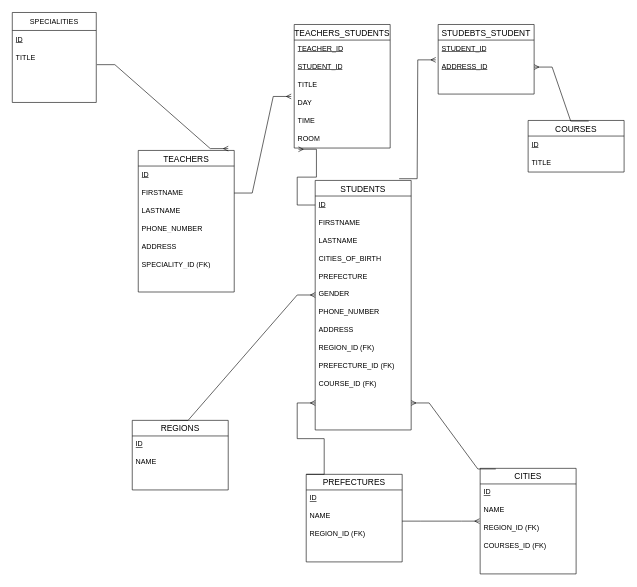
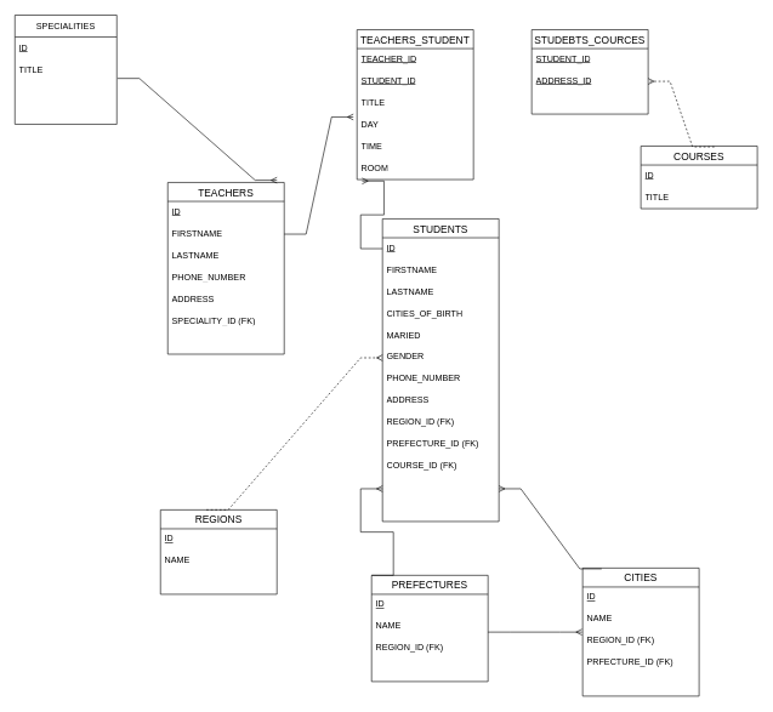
  <mxCell id="0" />
  <mxCell id="1" parent="0" />
  <mxCell id="2" value="SPECIALITIES" style="swimlane;fontStyle=0;childLayout=stackLayout;horizontal=1;startSize=30;horizontalStack=0;resizeParent=1;resizeParentMax=0;resizeLast=0;collapsible=1;marginBottom=0;whiteSpace=wrap;html=1;" vertex="1" parent="1"><mxGeometry x="20" y="20" width="140" height="150" as="geometry" /></mxCell>
  <mxCell id="3" value="&lt;u&gt;ID&lt;/u&gt;" style="text;strokeColor=none;fillColor=none;align=left;verticalAlign=middle;spacingLeft=4;spacingRight=4;overflow=hidden;points=[[0,0.5],[1,0.5]];portConstraint=eastwest;rotatable=0;whiteSpace=wrap;html=1;" vertex="1" parent="2"><mxGeometry y="30" width="140" height="30" as="geometry" /></mxCell>
  <mxCell id="4" value="TITLE" style="text;strokeColor=none;fillColor=none;align=left;verticalAlign=middle;spacingLeft=4;spacingRight=4;overflow=hidden;points=[[0,0.5],[1,0.5]];portConstraint=eastwest;rotatable=0;whiteSpace=wrap;html=1;" vertex="1" parent="2"><mxGeometry y="60" width="140" height="30" as="geometry" /></mxCell>
  <mxCell id="5" style="text;strokeColor=none;fillColor=none;align=left;verticalAlign=middle;spacingLeft=4;spacingRight=4;overflow=hidden;points=[[0,0.5],[1,0.5]];portConstraint=eastwest;rotatable=0;whiteSpace=wrap;html=1;" vertex="1" parent="2"><mxGeometry y="90" width="140" height="30" as="geometry" /></mxCell>
  <mxCell id="6" style="text;strokeColor=none;fillColor=none;align=left;verticalAlign=middle;spacingLeft=4;spacingRight=4;overflow=hidden;points=[[0,0.5],[1,0.5]];portConstraint=eastwest;rotatable=0;whiteSpace=wrap;html=1;" vertex="1" parent="2"><mxGeometry y="120" width="140" height="30" as="geometry" /></mxCell>
  <mxCell id="7" value="TEACHERS" style="swimlane;fontStyle=0;childLayout=stackLayout;horizontal=1;startSize=26;horizontalStack=0;resizeParent=1;resizeParentMax=0;resizeLast=0;collapsible=1;marginBottom=0;align=center;fontSize=14;" vertex="1" parent="1"><mxGeometry x="230" y="250" width="160" height="236" as="geometry" /></mxCell>
  <mxCell id="8" value="&lt;u&gt;ID&lt;/u&gt;" style="text;strokeColor=none;fillColor=none;spacingLeft=4;spacingRight=4;overflow=hidden;rotatable=0;points=[[0,0.5],[1,0.5]];portConstraint=eastwest;fontSize=12;whiteSpace=wrap;html=1;" vertex="1" parent="7"><mxGeometry y="26" width="160" height="30" as="geometry" /></mxCell>
  <mxCell id="9" value="FIRSTNAME" style="text;strokeColor=none;fillColor=none;spacingLeft=4;spacingRight=4;overflow=hidden;rotatable=0;points=[[0,0.5],[1,0.5]];portConstraint=eastwest;fontSize=12;whiteSpace=wrap;html=1;" vertex="1" parent="7"><mxGeometry y="56" width="160" height="30" as="geometry" /></mxCell>
  <mxCell id="10" value="LASTNAME" style="text;strokeColor=none;fillColor=none;spacingLeft=4;spacingRight=4;overflow=hidden;rotatable=0;points=[[0,0.5],[1,0.5]];portConstraint=eastwest;fontSize=12;whiteSpace=wrap;html=1;" vertex="1" parent="7"><mxGeometry y="86" width="160" height="30" as="geometry" /></mxCell>
  <mxCell id="11" value="PHONE_NUMBER" style="text;strokeColor=none;fillColor=none;spacingLeft=4;spacingRight=4;overflow=hidden;rotatable=0;points=[[0,0.5],[1,0.5]];portConstraint=eastwest;fontSize=12;whiteSpace=wrap;html=1;" vertex="1" parent="7"><mxGeometry y="116" width="160" height="30" as="geometry" /></mxCell>
  <mxCell id="12" value="ADDRESS" style="text;strokeColor=none;fillColor=none;spacingLeft=4;spacingRight=4;overflow=hidden;rotatable=0;points=[[0,0.5],[1,0.5]];portConstraint=eastwest;fontSize=12;whiteSpace=wrap;html=1;" vertex="1" parent="7"><mxGeometry y="146" width="160" height="30" as="geometry" /></mxCell>
  <mxCell id="13" value="SPECIALITY_ID (FK)" style="text;strokeColor=none;fillColor=none;spacingLeft=4;spacingRight=4;overflow=hidden;rotatable=0;points=[[0,0.5],[1,0.5]];portConstraint=eastwest;fontSize=12;whiteSpace=wrap;html=1;" vertex="1" parent="7"><mxGeometry y="176" width="160" height="30" as="geometry" /></mxCell>
  <mxCell id="14" style="text;strokeColor=none;fillColor=none;spacingLeft=4;spacingRight=4;overflow=hidden;rotatable=0;points=[[0,0.5],[1,0.5]];portConstraint=eastwest;fontSize=12;whiteSpace=wrap;html=1;" vertex="1" parent="7"><mxGeometry y="206" width="160" height="30" as="geometry" /></mxCell>
- <mxCell id="15" value="TEACHERS_STUDENTS" style="swimlane;fontStyle=0;childLayout=stackLayout;horizontal=1;startSize=26;horizontalStack=0;resizeParent=1;resizeParentMax=0;resizeLast=0;collapsible=1;marginBottom=0;align=center;fontSize=14;" vertex="1" parent="1"><mxGeometry x="490" y="40" width="160" height="206" as="geometry" /></mxCell>
+ <mxCell id="15" value="TEACHERS_STUDENT" style="swimlane;fontStyle=0;childLayout=stackLayout;horizontal=1;startSize=26;horizontalStack=0;resizeParent=1;resizeParentMax=0;resizeLast=0;collapsible=1;marginBottom=0;align=center;fontSize=14;" vertex="1" parent="1"><mxGeometry x="490" y="40" width="160" height="206" as="geometry" /></mxCell>
  <mxCell id="16" value="&lt;u&gt;TEACHER_ID&lt;/u&gt;" style="text;strokeColor=none;fillColor=none;spacingLeft=4;spacingRight=4;overflow=hidden;rotatable=0;points=[[0,0.5],[1,0.5]];portConstraint=eastwest;fontSize=12;whiteSpace=wrap;html=1;" vertex="1" parent="15"><mxGeometry y="26" width="160" height="30" as="geometry" /></mxCell>
  <mxCell id="17" value="&lt;u&gt;STUDENT_ID&lt;/u&gt;" style="text;strokeColor=none;fillColor=none;spacingLeft=4;spacingRight=4;overflow=hidden;rotatable=0;points=[[0,0.5],[1,0.5]];portConstraint=eastwest;fontSize=12;whiteSpace=wrap;html=1;" vertex="1" parent="15"><mxGeometry y="56" width="160" height="30" as="geometry" /></mxCell>
  <mxCell id="18" value="TITLE" style="text;strokeColor=none;fillColor=none;spacingLeft=4;spacingRight=4;overflow=hidden;rotatable=0;points=[[0,0.5],[1,0.5]];portConstraint=eastwest;fontSize=12;whiteSpace=wrap;html=1;" vertex="1" parent="15"><mxGeometry y="86" width="160" height="30" as="geometry" /></mxCell>
  <mxCell id="19" value="DAY" style="text;strokeColor=none;fillColor=none;spacingLeft=4;spacingRight=4;overflow=hidden;rotatable=0;points=[[0,0.5],[1,0.5]];portConstraint=eastwest;fontSize=12;whiteSpace=wrap;html=1;" vertex="1" parent="15"><mxGeometry y="116" width="160" height="30" as="geometry" /></mxCell>
  <mxCell id="20" value="TIME" style="text;strokeColor=none;fillColor=none;spacingLeft=4;spacingRight=4;overflow=hidden;rotatable=0;points=[[0,0.5],[1,0.5]];portConstraint=eastwest;fontSize=12;whiteSpace=wrap;html=1;" vertex="1" parent="15"><mxGeometry y="146" width="160" height="30" as="geometry" /></mxCell>
  <mxCell id="21" value="ROOM" style="text;strokeColor=none;fillColor=none;spacingLeft=4;spacingRight=4;overflow=hidden;rotatable=0;points=[[0,0.5],[1,0.5]];portConstraint=eastwest;fontSize=12;whiteSpace=wrap;html=1;" vertex="1" parent="15"><mxGeometry y="176" width="160" height="30" as="geometry" /></mxCell>
  <mxCell id="22" value="STUDENTS" style="swimlane;fontStyle=0;childLayout=stackLayout;horizontal=1;startSize=26;horizontalStack=0;resizeParent=1;resizeParentMax=0;resizeLast=0;collapsible=1;marginBottom=0;align=center;fontSize=14;" vertex="1" parent="1"><mxGeometry x="525" y="300" width="160" height="416" as="geometry" /></mxCell>
  <mxCell id="23" value="&lt;u&gt;ID&lt;/u&gt;" style="text;strokeColor=none;fillColor=none;spacingLeft=4;spacingRight=4;overflow=hidden;rotatable=0;points=[[0,0.5],[1,0.5]];portConstraint=eastwest;fontSize=12;whiteSpace=wrap;html=1;" vertex="1" parent="22"><mxGeometry y="26" width="160" height="30" as="geometry" /></mxCell>
  <mxCell id="24" value="FIRSTNAME" style="text;strokeColor=none;fillColor=none;spacingLeft=4;spacingRight=4;overflow=hidden;rotatable=0;points=[[0,0.5],[1,0.5]];portConstraint=eastwest;fontSize=12;whiteSpace=wrap;html=1;" vertex="1" parent="22"><mxGeometry y="56" width="160" height="30" as="geometry" /></mxCell>
  <mxCell id="25" value="LASTNAME" style="text;strokeColor=none;fillColor=none;spacingLeft=4;spacingRight=4;overflow=hidden;rotatable=0;points=[[0,0.5],[1,0.5]];portConstraint=eastwest;fontSize=12;whiteSpace=wrap;html=1;" vertex="1" parent="22"><mxGeometry y="86" width="160" height="30" as="geometry" /></mxCell>
  <mxCell id="26" value="CITIES_OF_BIRTH&lt;br&gt;&lt;br&gt;" style="text;strokeColor=none;fillColor=none;spacingLeft=4;spacingRight=4;overflow=hidden;rotatable=0;points=[[0,0.5],[1,0.5]];portConstraint=eastwest;fontSize=12;whiteSpace=wrap;html=1;" vertex="1" parent="22"><mxGeometry y="116" width="160" height="30" as="geometry" /></mxCell>
- <mxCell id="27" value="PREFECTURE" style="text;strokeColor=none;fillColor=none;spacingLeft=4;spacingRight=4;overflow=hidden;rotatable=0;points=[[0,0.5],[1,0.5]];portConstraint=eastwest;fontSize=12;whiteSpace=wrap;html=1;" vertex="1" parent="22"><mxGeometry y="146" width="160" height="30" as="geometry" /></mxCell>
+ <mxCell id="27" value="MARIED" style="text;strokeColor=none;fillColor=none;spacingLeft=4;spacingRight=4;overflow=hidden;rotatable=0;points=[[0,0.5],[1,0.5]];portConstraint=eastwest;fontSize=12;whiteSpace=wrap;html=1;" vertex="1" parent="22"><mxGeometry y="146" width="160" height="30" as="geometry" /></mxCell>
  <mxCell id="28" value="GENDER&lt;span style=&quot;white-space: pre;&quot;&gt;&#09;&lt;/span&gt;" style="text;strokeColor=none;fillColor=none;spacingLeft=4;spacingRight=4;overflow=hidden;rotatable=0;points=[[0,0.5],[1,0.5]];portConstraint=eastwest;fontSize=12;whiteSpace=wrap;html=1;" vertex="1" parent="22"><mxGeometry y="176" width="160" height="30" as="geometry" /></mxCell>
  <mxCell id="29" value="PHONE_NUMBER" style="text;strokeColor=none;fillColor=none;spacingLeft=4;spacingRight=4;overflow=hidden;rotatable=0;points=[[0,0.5],[1,0.5]];portConstraint=eastwest;fontSize=12;whiteSpace=wrap;html=1;" vertex="1" parent="22"><mxGeometry y="206" width="160" height="30" as="geometry" /></mxCell>
  <mxCell id="30" value="ADDRESS" style="text;strokeColor=none;fillColor=none;spacingLeft=4;spacingRight=4;overflow=hidden;rotatable=0;points=[[0,0.5],[1,0.5]];portConstraint=eastwest;fontSize=12;whiteSpace=wrap;html=1;" vertex="1" parent="22"><mxGeometry y="236" width="160" height="30" as="geometry" /></mxCell>
  <mxCell id="31" value="REGION_ID (FK)" style="text;strokeColor=none;fillColor=none;spacingLeft=4;spacingRight=4;overflow=hidden;rotatable=0;points=[[0,0.5],[1,0.5]];portConstraint=eastwest;fontSize=12;whiteSpace=wrap;html=1;" vertex="1" parent="22"><mxGeometry y="266" width="160" height="30" as="geometry" /></mxCell>
  <mxCell id="32" value="PREFECTURE_ID (FK)" style="text;strokeColor=none;fillColor=none;spacingLeft=4;spacingRight=4;overflow=hidden;rotatable=0;points=[[0,0.5],[1,0.5]];portConstraint=eastwest;fontSize=12;whiteSpace=wrap;html=1;" vertex="1" parent="22"><mxGeometry y="296" width="160" height="30" as="geometry" /></mxCell>
  <mxCell id="33" value="COURSE_ID (FK)" style="text;strokeColor=none;fillColor=none;spacingLeft=4;spacingRight=4;overflow=hidden;rotatable=0;points=[[0,0.5],[1,0.5]];portConstraint=eastwest;fontSize=12;whiteSpace=wrap;html=1;" vertex="1" parent="22"><mxGeometry y="326" width="160" height="30" as="geometry" /></mxCell>
  <mxCell id="34" style="text;strokeColor=none;fillColor=none;spacingLeft=4;spacingRight=4;overflow=hidden;rotatable=0;points=[[0,0.5],[1,0.5]];portConstraint=eastwest;fontSize=12;whiteSpace=wrap;html=1;" vertex="1" parent="22"><mxGeometry y="356" width="160" height="30" as="geometry" /></mxCell>
  <mxCell id="35" style="text;strokeColor=none;fillColor=none;spacingLeft=4;spacingRight=4;overflow=hidden;rotatable=0;points=[[0,0.5],[1,0.5]];portConstraint=eastwest;fontSize=12;whiteSpace=wrap;html=1;" vertex="1" parent="22"><mxGeometry y="386" width="160" height="30" as="geometry" /></mxCell>
- <mxCell id="36" value="STUDEBTS_STUDENT" style="swimlane;fontStyle=0;childLayout=stackLayout;horizontal=1;startSize=26;horizontalStack=0;resizeParent=1;resizeParentMax=0;resizeLast=0;collapsible=1;marginBottom=0;align=center;fontSize=14;" vertex="1" parent="1"><mxGeometry x="730" y="40" width="160" height="116" as="geometry" /></mxCell>
+ <mxCell id="36" value="STUDEBTS_COURCES" style="swimlane;fontStyle=0;childLayout=stackLayout;horizontal=1;startSize=26;horizontalStack=0;resizeParent=1;resizeParentMax=0;resizeLast=0;collapsible=1;marginBottom=0;align=center;fontSize=14;" vertex="1" parent="1"><mxGeometry x="730" y="40" width="160" height="116" as="geometry" /></mxCell>
  <mxCell id="37" value="&lt;u&gt;STUDENT_ID&lt;/u&gt;" style="text;strokeColor=none;fillColor=none;spacingLeft=4;spacingRight=4;overflow=hidden;rotatable=0;points=[[0,0.5],[1,0.5]];portConstraint=eastwest;fontSize=12;whiteSpace=wrap;html=1;" vertex="1" parent="36"><mxGeometry y="26" width="160" height="30" as="geometry" /></mxCell>
  <mxCell id="38" value="&lt;u&gt;ADDRESS_ID&lt;/u&gt;" style="text;strokeColor=none;fillColor=none;spacingLeft=4;spacingRight=4;overflow=hidden;rotatable=0;points=[[0,0.5],[1,0.5]];portConstraint=eastwest;fontSize=12;whiteSpace=wrap;html=1;" vertex="1" parent="36"><mxGeometry y="56" width="160" height="30" as="geometry" /></mxCell>
  <mxCell id="39" style="text;strokeColor=none;fillColor=none;spacingLeft=4;spacingRight=4;overflow=hidden;rotatable=0;points=[[0,0.5],[1,0.5]];portConstraint=eastwest;fontSize=12;whiteSpace=wrap;html=1;" vertex="1" parent="36"><mxGeometry y="86" width="160" height="30" as="geometry" /></mxCell>
  <mxCell id="40" value="COURSES" style="swimlane;fontStyle=0;childLayout=stackLayout;horizontal=1;startSize=26;horizontalStack=0;resizeParent=1;resizeParentMax=0;resizeLast=0;collapsible=1;marginBottom=0;align=center;fontSize=14;" vertex="1" parent="1"><mxGeometry x="880" y="200" width="160" height="86" as="geometry" /></mxCell>
  <mxCell id="41" value="&lt;u&gt;ID&lt;/u&gt;" style="text;strokeColor=none;fillColor=none;spacingLeft=4;spacingRight=4;overflow=hidden;rotatable=0;points=[[0,0.5],[1,0.5]];portConstraint=eastwest;fontSize=12;whiteSpace=wrap;html=1;" vertex="1" parent="40"><mxGeometry y="26" width="160" height="30" as="geometry" /></mxCell>
  <mxCell id="42" value="TITLE" style="text;strokeColor=none;fillColor=none;spacingLeft=4;spacingRight=4;overflow=hidden;rotatable=0;points=[[0,0.5],[1,0.5]];portConstraint=eastwest;fontSize=12;whiteSpace=wrap;html=1;" vertex="1" parent="40"><mxGeometry y="56" width="160" height="30" as="geometry" /></mxCell>
  <mxCell id="43" value="CITIES" style="swimlane;fontStyle=0;childLayout=stackLayout;horizontal=1;startSize=26;horizontalStack=0;resizeParent=1;resizeParentMax=0;resizeLast=0;collapsible=1;marginBottom=0;align=center;fontSize=14;" vertex="1" parent="1"><mxGeometry x="800" y="780" width="160" height="176" as="geometry" /></mxCell>
  <mxCell id="44" value="&lt;u&gt;ID&lt;/u&gt;" style="text;strokeColor=none;fillColor=none;spacingLeft=4;spacingRight=4;overflow=hidden;rotatable=0;points=[[0,0.5],[1,0.5]];portConstraint=eastwest;fontSize=12;whiteSpace=wrap;html=1;" vertex="1" parent="43"><mxGeometry y="26" width="160" height="30" as="geometry" /></mxCell>
  <mxCell id="45" value="NAME" style="text;strokeColor=none;fillColor=none;spacingLeft=4;spacingRight=4;overflow=hidden;rotatable=0;points=[[0,0.5],[1,0.5]];portConstraint=eastwest;fontSize=12;whiteSpace=wrap;html=1;" vertex="1" parent="43"><mxGeometry y="56" width="160" height="30" as="geometry" /></mxCell>
  <mxCell id="46" value="REGION_ID (FK)" style="text;strokeColor=none;fillColor=none;spacingLeft=4;spacingRight=4;overflow=hidden;rotatable=0;points=[[0,0.5],[1,0.5]];portConstraint=eastwest;fontSize=12;whiteSpace=wrap;html=1;" vertex="1" parent="43"><mxGeometry y="86" width="160" height="30" as="geometry" /></mxCell>
- <mxCell id="47" value="COURSES_ID (FK)" style="text;strokeColor=none;fillColor=none;spacingLeft=4;spacingRight=4;overflow=hidden;rotatable=0;points=[[0,0.5],[1,0.5]];portConstraint=eastwest;fontSize=12;whiteSpace=wrap;html=1;" vertex="1" parent="43"><mxGeometry y="116" width="160" height="30" as="geometry" /></mxCell>
+ <mxCell id="47" value="PRFECTURE_ID (FK)" style="text;strokeColor=none;fillColor=none;spacingLeft=4;spacingRight=4;overflow=hidden;rotatable=0;points=[[0,0.5],[1,0.5]];portConstraint=eastwest;fontSize=12;whiteSpace=wrap;html=1;" vertex="1" parent="43"><mxGeometry y="116" width="160" height="30" as="geometry" /></mxCell>
  <mxCell id="48" style="text;strokeColor=none;fillColor=none;spacingLeft=4;spacingRight=4;overflow=hidden;rotatable=0;points=[[0,0.5],[1,0.5]];portConstraint=eastwest;fontSize=12;whiteSpace=wrap;html=1;" vertex="1" parent="43"><mxGeometry y="146" width="160" height="30" as="geometry" /></mxCell>
  <mxCell id="49" value="PREFECTURES" style="swimlane;fontStyle=0;childLayout=stackLayout;horizontal=1;startSize=26;horizontalStack=0;resizeParent=1;resizeParentMax=0;resizeLast=0;collapsible=1;marginBottom=0;align=center;fontSize=14;" vertex="1" parent="1"><mxGeometry x="510" y="790" width="160" height="146" as="geometry" /></mxCell>
  <mxCell id="50" value="&lt;u&gt;ID&lt;/u&gt;" style="text;strokeColor=none;fillColor=none;spacingLeft=4;spacingRight=4;overflow=hidden;rotatable=0;points=[[0,0.5],[1,0.5]];portConstraint=eastwest;fontSize=12;whiteSpace=wrap;html=1;" vertex="1" parent="49"><mxGeometry y="26" width="160" height="30" as="geometry" /></mxCell>
  <mxCell id="51" value="NAME" style="text;strokeColor=none;fillColor=none;spacingLeft=4;spacingRight=4;overflow=hidden;rotatable=0;points=[[0,0.5],[1,0.5]];portConstraint=eastwest;fontSize=12;whiteSpace=wrap;html=1;" vertex="1" parent="49"><mxGeometry y="56" width="160" height="30" as="geometry" /></mxCell>
  <mxCell id="52" value="REGION_ID (FK)" style="text;strokeColor=none;fillColor=none;spacingLeft=4;spacingRight=4;overflow=hidden;rotatable=0;points=[[0,0.5],[1,0.5]];portConstraint=eastwest;fontSize=12;whiteSpace=wrap;html=1;" vertex="1" parent="49"><mxGeometry y="86" width="160" height="30" as="geometry" /></mxCell>
  <mxCell id="53" style="text;strokeColor=none;fillColor=none;spacingLeft=4;spacingRight=4;overflow=hidden;rotatable=0;points=[[0,0.5],[1,0.5]];portConstraint=eastwest;fontSize=12;whiteSpace=wrap;html=1;" vertex="1" parent="49"><mxGeometry y="116" width="160" height="30" as="geometry" /></mxCell>
  <mxCell id="54" value="REGIONS" style="swimlane;fontStyle=0;childLayout=stackLayout;horizontal=1;startSize=26;horizontalStack=0;resizeParent=1;resizeParentMax=0;resizeLast=0;collapsible=1;marginBottom=0;align=center;fontSize=14;" vertex="1" parent="1"><mxGeometry x="220" y="700" width="160" height="116" as="geometry" /></mxCell>
  <mxCell id="55" value="&lt;u&gt;ID&lt;/u&gt;" style="text;strokeColor=none;fillColor=none;spacingLeft=4;spacingRight=4;overflow=hidden;rotatable=0;points=[[0,0.5],[1,0.5]];portConstraint=eastwest;fontSize=12;whiteSpace=wrap;html=1;" vertex="1" parent="54"><mxGeometry y="26" width="160" height="30" as="geometry" /></mxCell>
  <mxCell id="56" value="NAME" style="text;strokeColor=none;fillColor=none;spacingLeft=4;spacingRight=4;overflow=hidden;rotatable=0;points=[[0,0.5],[1,0.5]];portConstraint=eastwest;fontSize=12;whiteSpace=wrap;html=1;" vertex="1" parent="54"><mxGeometry y="56" width="160" height="30" as="geometry" /></mxCell>
  <mxCell id="57" style="text;strokeColor=none;fillColor=none;spacingLeft=4;spacingRight=4;overflow=hidden;rotatable=0;points=[[0,0.5],[1,0.5]];portConstraint=eastwest;fontSize=12;whiteSpace=wrap;html=1;" vertex="1" parent="54"><mxGeometry y="86" width="160" height="30" as="geometry" /></mxCell>
  <mxCell id="58" value="" style="edgeStyle=entityRelationEdgeStyle;fontSize=12;html=1;endArrow=ERmany;rounded=0;entryX=0;entryY=0.5;entryDx=0;entryDy=0;" edge="1" parent="1" target="34"><mxGeometry width="100" height="100" relative="1" as="geometry"><mxPoint x="510" y="790" as="sourcePoint" /><mxPoint x="620" y="770" as="targetPoint" /></mxGeometry></mxCell>
  <mxCell id="59" value="" style="edgeStyle=entityRelationEdgeStyle;fontSize=12;html=1;endArrow=ERmany;rounded=0;entryX=-0.006;entryY=0.067;entryDx=0;entryDy=0;entryPerimeter=0;" edge="1" parent="1" target="46"><mxGeometry width="100" height="100" relative="1" as="geometry"><mxPoint x="670" y="868" as="sourcePoint" /><mxPoint x="620" y="770" as="targetPoint" /></mxGeometry></mxCell>
  <mxCell id="60" value="" style="edgeStyle=entityRelationEdgeStyle;fontSize=12;html=1;endArrow=ERmany;rounded=0;entryX=1;entryY=0.5;entryDx=0;entryDy=0;exitX=0.163;exitY=0.006;exitDx=0;exitDy=0;exitPerimeter=0;" edge="1" parent="1" source="43" target="34"><mxGeometry width="100" height="100" relative="1" as="geometry"><mxPoint x="520" y="870" as="sourcePoint" /><mxPoint x="620" y="770" as="targetPoint" /></mxGeometry></mxCell>
- <mxCell id="61" value="" style="edgeStyle=entityRelationEdgeStyle;fontSize=12;html=1;endArrow=ERmany;rounded=0;exitX=0.394;exitY=0;exitDx=0;exitDy=0;exitPerimeter=0;entryX=0;entryY=0.5;entryDx=0;entryDy=0;" edge="1" parent="1" source="54" target="28"><mxGeometry width="100" height="100" relative="1" as="geometry"><mxPoint x="520" y="470" as="sourcePoint" /><mxPoint x="620" y="370" as="targetPoint" /></mxGeometry></mxCell>
- <mxCell id="62" value="" style="edgeStyle=entityRelationEdgeStyle;fontSize=12;html=1;endArrow=ERmany;rounded=0;entryX=1;entryY=0.5;entryDx=0;entryDy=0;exitX=0.631;exitY=0.012;exitDx=0;exitDy=0;exitPerimeter=0;" edge="1" parent="1" source="40" target="38"><mxGeometry width="100" height="100" relative="1" as="geometry"><mxPoint x="520" y="340" as="sourcePoint" /><mxPoint x="620" y="240" as="targetPoint" /></mxGeometry></mxCell>
- <mxCell id="63" value="" style="edgeStyle=entityRelationEdgeStyle;fontSize=12;html=1;endArrow=ERmany;rounded=0;entryX=-0.025;entryY=0.1;entryDx=0;entryDy=0;entryPerimeter=0;exitX=0.875;exitY=-0.007;exitDx=0;exitDy=0;exitPerimeter=0;" edge="1" parent="1" source="22" target="38"><mxGeometry width="100" height="100" relative="1" as="geometry"><mxPoint x="520" y="340" as="sourcePoint" /><mxPoint x="620" y="240" as="targetPoint" /></mxGeometry></mxCell>
+ <mxCell id="61" value="" style="edgeStyle=entityRelationEdgeStyle;fontSize=12;html=1;endArrow=ERmany;rounded=0;exitX=0.394;exitY=0;exitDx=0;exitDy=0;exitPerimeter=0;entryX=0;entryY=0.5;entryDx=0;entryDy=0;dashed=1;" edge="1" parent="1" source="54" target="28"><mxGeometry width="100" height="100" relative="1" as="geometry"><mxPoint x="520" y="470" as="sourcePoint" /><mxPoint x="620" y="370" as="targetPoint" /></mxGeometry></mxCell>
+ <mxCell id="62" value="" style="edgeStyle=entityRelationEdgeStyle;fontSize=12;html=1;endArrow=ERmany;rounded=0;entryX=1;entryY=0.5;entryDx=0;entryDy=0;exitX=0.631;exitY=0.012;exitDx=0;exitDy=0;exitPerimeter=0;dashed=1;" edge="1" parent="1" source="40" target="38"><mxGeometry width="100" height="100" relative="1" as="geometry"><mxPoint x="520" y="340" as="sourcePoint" /><mxPoint x="620" y="240" as="targetPoint" /></mxGeometry></mxCell>
  <mxCell id="64" value="" style="edgeStyle=entityRelationEdgeStyle;fontSize=12;html=1;endArrow=ERmany;rounded=0;entryX=0.044;entryY=1.067;entryDx=0;entryDy=0;entryPerimeter=0;exitX=0;exitY=0.5;exitDx=0;exitDy=0;" edge="1" parent="1" source="23" target="21"><mxGeometry width="100" height="100" relative="1" as="geometry"><mxPoint x="520" y="340" as="sourcePoint" /><mxPoint x="620" y="240" as="targetPoint" /></mxGeometry></mxCell>
  <mxCell id="65" value="" style="edgeStyle=entityRelationEdgeStyle;fontSize=12;html=1;endArrow=ERmany;rounded=0;entryX=-0.031;entryY=0.133;entryDx=0;entryDy=0;entryPerimeter=0;exitX=1;exitY=0.5;exitDx=0;exitDy=0;" edge="1" parent="1" source="9" target="19"><mxGeometry width="100" height="100" relative="1" as="geometry"><mxPoint x="520" y="340" as="sourcePoint" /><mxPoint x="620" y="240" as="targetPoint" /></mxGeometry></mxCell>
  <mxCell id="66" value="" style="edgeStyle=entityRelationEdgeStyle;fontSize=12;html=1;endArrow=ERmany;rounded=0;entryX=0.938;entryY=-0.013;entryDx=0;entryDy=0;exitX=1.007;exitY=-0.1;exitDx=0;exitDy=0;exitPerimeter=0;entryPerimeter=0;" edge="1" parent="1" source="5" target="7"><mxGeometry width="100" height="100" relative="1" as="geometry"><mxPoint x="620" y="240" as="sourcePoint" /><mxPoint x="400" y="250" as="targetPoint" /></mxGeometry></mxCell>
